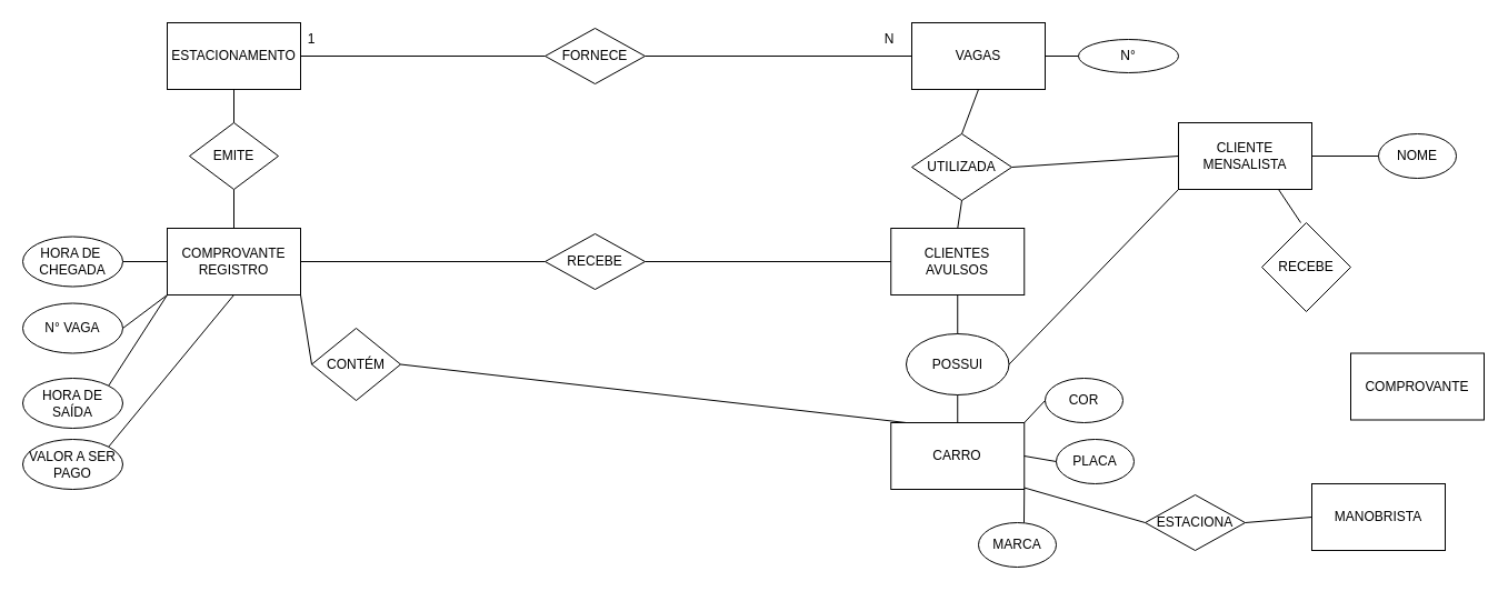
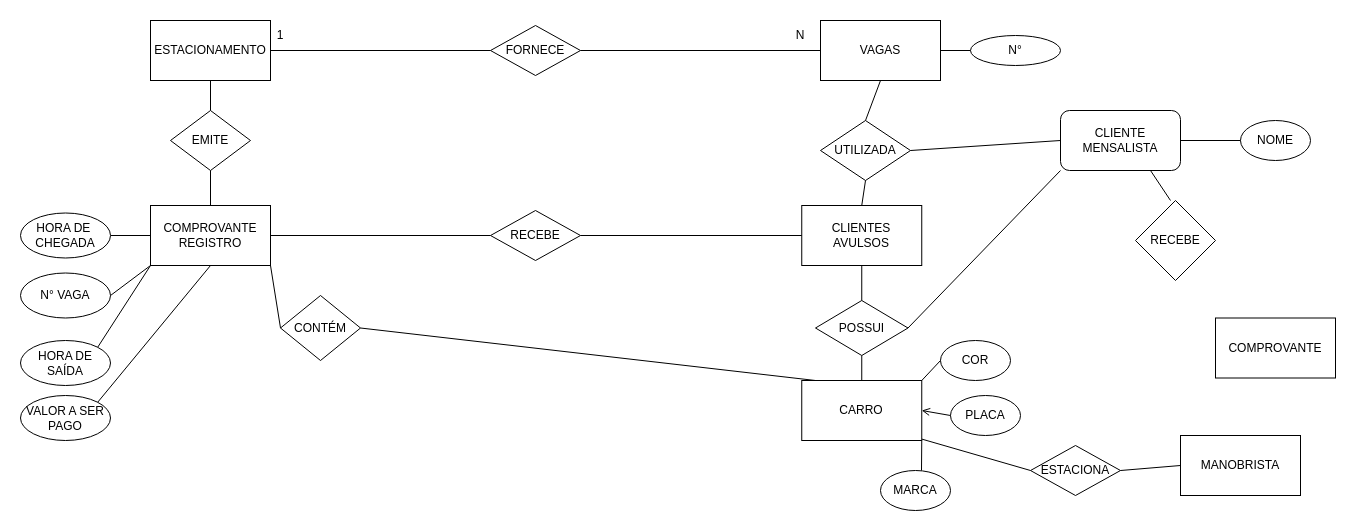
  <mxCell id="0" />
  <mxCell id="1" parent="0" />
  <mxCell id="2" value="ESTACIONAMENTO" style="rounded=0;whiteSpace=wrap;html=1;" vertex="1" parent="1"><mxGeometry x="150" y="20" width="120" height="60" as="geometry" /></mxCell>
  <mxCell id="3" value="VAGAS" style="rounded=0;whiteSpace=wrap;html=1;" vertex="1" parent="1"><mxGeometry x="820" y="20" width="120" height="60" as="geometry" /></mxCell>
  <mxCell id="4" style="edgeStyle=orthogonalEdgeStyle;rounded=0;orthogonalLoop=1;jettySize=auto;html=1;endArrow=none;endFill=0;" edge="1" parent="1" source="5" target="3"><mxGeometry relative="1" as="geometry" /></mxCell>
  <mxCell id="5" value="FORNECE" style="rhombus;whiteSpace=wrap;html=1;" vertex="1" parent="1"><mxGeometry x="490" y="25" width="90" height="50" as="geometry" /></mxCell>
  <mxCell id="6" value="1" style="text;html=1;strokeColor=none;fillColor=none;align=center;verticalAlign=middle;whiteSpace=wrap;rounded=0;" vertex="1" parent="1"><mxGeometry x="250" y="20" width="60" height="30" as="geometry" /></mxCell>
  <mxCell id="7" value="N" style="text;html=1;strokeColor=none;fillColor=none;align=center;verticalAlign=middle;whiteSpace=wrap;rounded=0;" vertex="1" parent="1"><mxGeometry x="770" y="20" width="60" height="30" as="geometry" /></mxCell>
  <mxCell id="8" value="CLIENTES&lt;br&gt;AVULSOS" style="rounded=0;whiteSpace=wrap;html=1;" vertex="1" parent="1"><mxGeometry x="801.25" y="205" width="120" height="60" as="geometry" /></mxCell>
  <mxCell id="9" value="UTILIZADA" style="rhombus;whiteSpace=wrap;html=1;" vertex="1" parent="1"><mxGeometry x="820" y="120" width="90" height="60" as="geometry" /></mxCell>
  <mxCell id="10" value="" style="endArrow=none;html=1;rounded=0;exitX=1;exitY=0.5;exitDx=0;exitDy=0;" edge="1" parent="1" source="3"><mxGeometry width="50" height="50" relative="1" as="geometry"><mxPoint x="950" y="80" as="sourcePoint" /><mxPoint x="1000" y="50" as="targetPoint" /></mxGeometry></mxCell>
  <mxCell id="11" value="N°" style="ellipse;whiteSpace=wrap;html=1;rounded=0;" vertex="1" parent="1"><mxGeometry x="970" y="35" width="90" height="30" as="geometry" /></mxCell>
  <mxCell id="12" value="EMITE" style="rhombus;whiteSpace=wrap;html=1;" vertex="1" parent="1"><mxGeometry x="170" y="110" width="80" height="60" as="geometry" /></mxCell>
  <mxCell id="13" value="" style="endArrow=none;html=1;rounded=0;entryX=0.5;entryY=1;entryDx=0;entryDy=0;exitX=0.5;exitY=0;exitDx=0;exitDy=0;" edge="1" parent="1" source="12" target="2"><mxGeometry width="50" height="50" relative="1" as="geometry"><mxPoint x="190" y="120" as="sourcePoint" /><mxPoint x="240" y="70" as="targetPoint" /></mxGeometry></mxCell>
  <mxCell id="14" value="COMPROVANTE&lt;br&gt;REGISTRO" style="rounded=0;whiteSpace=wrap;html=1;" vertex="1" parent="1"><mxGeometry x="150" y="205" width="120" height="60" as="geometry" /></mxCell>
  <mxCell id="15" value="" style="endArrow=none;html=1;rounded=0;entryX=0.5;entryY=1;entryDx=0;entryDy=0;exitX=0.5;exitY=0;exitDx=0;exitDy=0;" edge="1" parent="1" source="14" target="12"><mxGeometry width="50" height="50" relative="1" as="geometry"><mxPoint x="180" y="230" as="sourcePoint" /><mxPoint y="180" as="targetPoint" x="230" /></mxGeometry></mxCell>
  <mxCell id="16" value="" style="endArrow=none;html=1;rounded=0;entryX=0;entryY=0.5;entryDx=0;entryDy=0;exitX=1;exitY=0.5;exitDx=0;exitDy=0;" edge="1" parent="1" target="14"><mxGeometry width="50" height="50" relative="1" as="geometry"><mxPoint x="110" y="235" as="sourcePoint" /><mxPoint x="150" y="270" as="targetPoint" /></mxGeometry></mxCell>
  <mxCell id="17" value="CARRO" style="rounded=0;whiteSpace=wrap;html=1;" vertex="1" parent="1"><mxGeometry x="801.25" y="380" width="120" height="60" as="geometry" /></mxCell>
- <mxCell id="18" value="POSSUI" style="ellipse;whiteSpace=wrap;html=1;" vertex="1" parent="1"><mxGeometry x="815" y="300" width="92.5" height="55" as="geometry" /></mxCell>
+ <mxCell id="18" value="POSSUI" style="rhombus;whiteSpace=wrap;html=1;" vertex="1" parent="1"><mxGeometry x="815" y="300" width="92.5" height="55" as="geometry" /></mxCell>
  <mxCell id="19" value="" style="endArrow=none;html=1;rounded=0;entryX=0.5;entryY=1;entryDx=0;entryDy=0;exitX=0.5;exitY=0;exitDx=0;exitDy=0;" edge="1" parent="1" source="18" target="8"><mxGeometry width="50" height="50" relative="1" as="geometry"><mxPoint x="850" y="320" as="sourcePoint" /><mxPoint x="900" y="270" as="targetPoint" /></mxGeometry></mxCell>
  <mxCell id="20" value="" style="endArrow=none;html=1;rounded=0;entryX=0.5;entryY=1;entryDx=0;entryDy=0;exitX=0.5;exitY=0;exitDx=0;exitDy=0;" edge="1" parent="1" target="18"><mxGeometry width="50" height="50" relative="1" as="geometry"><mxPoint x="861.25" y="380" as="sourcePoint" /><mxPoint x="871.25" y="280" as="targetPoint" /></mxGeometry></mxCell>
  <mxCell id="21" value="COR" style="ellipse;whiteSpace=wrap;html=1;" vertex="1" parent="1"><mxGeometry x="940" y="340" width="70" height="40" as="geometry" /></mxCell>
  <mxCell id="22" value="PLACA" style="ellipse;whiteSpace=wrap;html=1;" vertex="1" parent="1"><mxGeometry x="950" y="395" width="70" height="40" as="geometry" /></mxCell>
  <mxCell id="23" value="MARCA" style="ellipse;whiteSpace=wrap;html=1;" vertex="1" parent="1"><mxGeometry x="880" y="470" width="70" height="40" as="geometry" /></mxCell>
  <mxCell id="24" value="" style="endArrow=none;html=1;rounded=0;exitX=1;exitY=1;exitDx=0;exitDy=0;" edge="1" parent="1"><mxGeometry width="50" height="50" relative="1" as="geometry"><mxPoint x="921.25" y="440" as="sourcePoint" /><mxPoint x="921" y="470" as="targetPoint" /></mxGeometry></mxCell>
  <mxCell id="25" value="N° VAGA" style="ellipse;whiteSpace=wrap;html=1;" vertex="1" parent="1"><mxGeometry x="20" y="272.5" width="90" height="45" as="geometry" /></mxCell>
  <mxCell id="26" value="HORA DE SAÍDA" style="ellipse;whiteSpace=wrap;html=1;" vertex="1" parent="1"><mxGeometry x="20" y="340" width="90" height="45" as="geometry" /></mxCell>
  <mxCell id="27" value="" style="endArrow=none;html=1;rounded=0;entryX=0;entryY=1;entryDx=0;entryDy=0;exitX=1;exitY=0;exitDx=0;exitDy=0;" edge="1" parent="1" source="26" target="14"><mxGeometry width="50" height="50" relative="1" as="geometry"><mxPoint x="-50" y="530" as="sourcePoint" /><mxPoint x="0" y="480" as="targetPoint" /></mxGeometry></mxCell>
  <mxCell id="28" value="RECEBE" style="rhombus;whiteSpace=wrap;html=1;" vertex="1" parent="1"><mxGeometry x="490" y="210" width="90" height="50" as="geometry" /></mxCell>
  <mxCell id="29" value="" style="endArrow=none;html=1;rounded=0;entryX=0;entryY=0.5;entryDx=0;entryDy=0;exitX=1;exitY=0.5;exitDx=0;exitDy=0;" edge="1" parent="1" source="14" target="28"><mxGeometry width="50" height="50" relative="1" as="geometry"><mxPoint x="280" y="290" as="sourcePoint" /><mxPoint x="330" y="240" as="targetPoint" /></mxGeometry></mxCell>
  <mxCell id="30" value="MANOBRISTA" style="rounded=0;whiteSpace=wrap;html=1;" vertex="1" parent="1"><mxGeometry x="1180" y="435" width="120" height="60" as="geometry" /></mxCell>
  <mxCell id="31" value="ESTACIONA" style="rhombus;whiteSpace=wrap;html=1;" vertex="1" parent="1"><mxGeometry x="1030" y="445" width="90" height="50" as="geometry" /></mxCell>
  <mxCell id="32" value="" style="endArrow=none;html=1;rounded=0;entryX=0;entryY=0.5;entryDx=0;entryDy=0;" edge="1" parent="1" target="31"><mxGeometry width="50" height="50" relative="1" as="geometry"><mxPoint x="921.25" y="438.57" as="sourcePoint" /><mxPoint x="1071.25" y="438.57" as="targetPoint" /></mxGeometry></mxCell>
  <mxCell id="33" value="" style="endArrow=none;html=1;rounded=0;entryX=1;entryY=1;entryDx=0;entryDy=0;exitX=0;exitY=0.5;exitDx=0;exitDy=0;" edge="1" parent="1" source="34" target="14"><mxGeometry width="50" height="50" relative="1" as="geometry"><mxPoint x="470" y="310" as="sourcePoint" /><mxPoint x="320" y="270" as="targetPoint" /></mxGeometry></mxCell>
  <mxCell id="34" value="CONTÉM" style="rhombus;whiteSpace=wrap;html=1;" vertex="1" parent="1"><mxGeometry x="280" y="295" width="80" height="65" as="geometry" /></mxCell>
  <mxCell id="35" value="" style="endArrow=none;html=1;rounded=0;entryX=1;entryY=0.5;entryDx=0;entryDy=0;exitX=0;exitY=0.5;exitDx=0;exitDy=0;" edge="1" parent="1" target="34"><mxGeometry width="50" height="50" relative="1" as="geometry"><mxPoint x="815" y="380" as="sourcePoint" /><mxPoint x="615" y="332.5" as="targetPoint" /></mxGeometry></mxCell>
  <mxCell id="36" value="HORA DE&amp;nbsp;&lt;br&gt;CHEGADA" style="ellipse;whiteSpace=wrap;html=1;" vertex="1" parent="1"><mxGeometry x="20" y="212.5" width="90" height="45" as="geometry" /></mxCell>
- <mxCell id="37" value="CLIENTE MENSALISTA" style="rounded=0;whiteSpace=wrap;html=1;" vertex="1" parent="1"><mxGeometry x="1060" y="110" width="120" height="60" as="geometry" /></mxCell>
+ <mxCell id="37" value="CLIENTE MENSALISTA" style="whiteSpace=wrap;html=1;rounded=1;" vertex="1" parent="1"><mxGeometry x="1060" y="110" width="120" height="60" as="geometry" /></mxCell>
  <mxCell id="38" value="NOME" style="ellipse;whiteSpace=wrap;html=1;" vertex="1" parent="1"><mxGeometry x="1240" y="120" width="70" height="40" as="geometry" /></mxCell>
  <mxCell id="39" value="" style="endArrow=none;html=1;rounded=0;entryX=0;entryY=1;entryDx=0;entryDy=0;exitX=1;exitY=0.5;exitDx=0;exitDy=0;" edge="1" parent="1" source="25" target="14"><mxGeometry width="50" height="50" relative="1" as="geometry"><mxPoint x="110" y="320" as="sourcePoint" /><mxPoint x="160" y="270" as="targetPoint" /></mxGeometry></mxCell>
  <mxCell id="40" value="VALOR A SER PAGO" style="ellipse;whiteSpace=wrap;html=1;" vertex="1" parent="1"><mxGeometry x="20" y="395" width="90" height="45" as="geometry" /></mxCell>
  <mxCell id="41" value="" style="endArrow=none;html=1;rounded=0;entryX=0.5;entryY=1;entryDx=0;entryDy=0;exitX=1;exitY=0;exitDx=0;exitDy=0;" edge="1" parent="1" source="40" target="14"><mxGeometry width="50" height="50" relative="1" as="geometry"><mxPoint x="90" y="450" as="sourcePoint" /><mxPoint x="140" y="400" as="targetPoint" /></mxGeometry></mxCell>
  <mxCell id="42" value="" style="endArrow=none;html=1;rounded=0;exitX=1;exitY=0.5;exitDx=0;exitDy=0;entryX=0;entryY=0.5;entryDx=0;entryDy=0;" edge="1" parent="1" source="28" target="8"><mxGeometry width="50" height="50" relative="1" as="geometry"><mxPoint x="620" y="290" as="sourcePoint" /><mxPoint x="810" y="230" as="targetPoint" /></mxGeometry></mxCell>
- <mxCell id="43" value="" style="endArrow=none;html=1;rounded=0;entryX=1;entryY=0.5;entryDx=0;entryDy=0;exitX=0;exitY=0.5;exitDx=0;exitDy=0;" edge="1" parent="1" source="22" target="17"><mxGeometry width="50" height="50" relative="1" as="geometry"><mxPoint x="980" y="440" as="sourcePoint" /><mxPoint x="1030" y="390" as="targetPoint" /></mxGeometry></mxCell>
+ <mxCell id="43" value="" style="endArrow=open;html=1;rounded=0;entryX=1;entryY=0.5;entryDx=0;entryDy=0;exitX=0;exitY=0.5;exitDx=0;exitDy=0;" edge="1" parent="1" source="22" target="17"><mxGeometry width="50" height="50" relative="1" as="geometry"><mxPoint x="980" y="440" as="sourcePoint" /><mxPoint x="1030" y="390" as="targetPoint" /></mxGeometry></mxCell>
  <mxCell id="44" value="" style="endArrow=none;html=1;rounded=0;exitX=0;exitY=0.5;exitDx=0;exitDy=0;entryX=1;entryY=0;entryDx=0;entryDy=0;" edge="1" parent="1" source="21" target="17"><mxGeometry width="50" height="50" relative="1" as="geometry"><mxPoint x="931.25" y="450" as="sourcePoint" /><mxPoint x="931" y="480" as="targetPoint" /></mxGeometry></mxCell>
  <mxCell id="45" value="" style="endArrow=none;html=1;rounded=0;entryX=0.5;entryY=1;entryDx=0;entryDy=0;exitX=0.5;exitY=0;exitDx=0;exitDy=0;" edge="1" parent="1" source="9" target="3"><mxGeometry width="50" height="50" relative="1" as="geometry"><mxPoint x="830" y="120" as="sourcePoint" /><mxPoint x="880" y="70" as="targetPoint" /></mxGeometry></mxCell>
  <mxCell id="46" value="" style="endArrow=none;html=1;rounded=0;entryX=0.5;entryY=1;entryDx=0;entryDy=0;exitX=0.5;exitY=0;exitDx=0;exitDy=0;" edge="1" parent="1" source="8" target="9"><mxGeometry width="50" height="50" relative="1" as="geometry"><mxPoint x="790" y="190" as="sourcePoint" /><mxPoint x="840" y="140" as="targetPoint" /></mxGeometry></mxCell>
  <mxCell id="47" value="" style="endArrow=none;html=1;rounded=0;entryX=0;entryY=0.5;entryDx=0;entryDy=0;exitX=1;exitY=0.5;exitDx=0;exitDy=0;" edge="1" parent="1" source="37" target="38"><mxGeometry width="50" height="50" relative="1" as="geometry"><mxPoint x="1140" y="180" as="sourcePoint" /><mxPoint x="1190" y="130" as="targetPoint" /></mxGeometry></mxCell>
  <mxCell id="48" value="" style="endArrow=none;html=1;rounded=0;exitX=1;exitY=0.5;exitDx=0;exitDy=0;entryX=0;entryY=0.5;entryDx=0;entryDy=0;" edge="1" parent="1" source="9" target="37"><mxGeometry width="50" height="50" relative="1" as="geometry"><mxPoint x="940" y="180" as="sourcePoint" /><mxPoint x="990" y="130" as="targetPoint" /></mxGeometry></mxCell>
  <mxCell id="49" value="" style="endArrow=none;html=1;rounded=0;exitX=1;exitY=0.5;exitDx=0;exitDy=0;entryX=0;entryY=1;entryDx=0;entryDy=0;" edge="1" parent="1" source="18" target="37"><mxGeometry width="50" height="50" relative="1" as="geometry"><mxPoint x="930" y="350" as="sourcePoint" /><mxPoint x="980" y="300" as="targetPoint" /></mxGeometry></mxCell>
  <mxCell id="50" value="COMPROVANTE" style="rounded=0;whiteSpace=wrap;html=1;" vertex="1" parent="1"><mxGeometry x="1215" y="317.5" width="120" height="60" as="geometry" /></mxCell>
  <mxCell id="51" value="RECEBE" style="rhombus;whiteSpace=wrap;html=1;" vertex="1" parent="1"><mxGeometry x="1135" width="80" height="80" as="geometry" y="200" /></mxCell>
  <mxCell id="52" value="" style="endArrow=none;html=1;rounded=0;entryX=0.75;entryY=1;entryDx=0;entryDy=0;" edge="1" parent="1" target="37"><mxGeometry width="50" height="50" relative="1" as="geometry"><mxPoint x="1170" as="sourcePoint" y="200" /><mxPoint x="1260" y="210" as="targetPoint" /></mxGeometry></mxCell>
  <mxCell id="53" value="" style="endArrow=none;html=1;rounded=0;entryX=0;entryY=0.5;entryDx=0;entryDy=0;exitX=1;exitY=0.5;exitDx=0;exitDy=0;" edge="1" parent="1" source="2" target="5"><mxGeometry width="50" height="50" relative="1" as="geometry"><mxPoint x="300" y="210" as="sourcePoint" /><mxPoint x="350" y="160" as="targetPoint" /></mxGeometry></mxCell>
  <mxCell id="54" value="" style="endArrow=none;html=1;rounded=0;entryX=0;entryY=0.5;entryDx=0;entryDy=0;" edge="1" parent="1" target="30"><mxGeometry width="50" height="50" relative="1" as="geometry"><mxPoint x="1120" y="470" as="sourcePoint" /><mxPoint x="1130" y="430" as="targetPoint" /></mxGeometry></mxCell>
